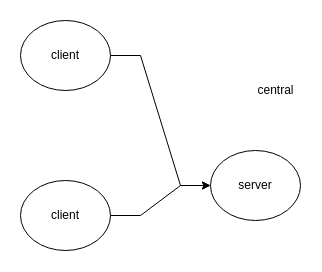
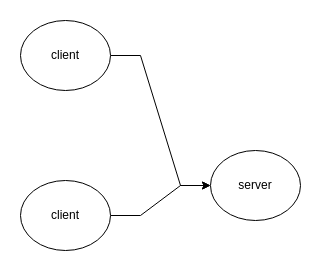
  <mxCell id="0" />
  <mxCell id="1" parent="0" />
  <mxCell id="2" value="server" style="ellipse;whiteSpace=wrap;html=1;" vertex="1" parent="1"><mxGeometry x="210" y="150" width="90" height="70" as="geometry" /></mxCell>
  <mxCell id="3" style="edgeStyle=entityRelationEdgeStyle;rounded=0;orthogonalLoop=1;jettySize=auto;html=1;exitX=1;exitY=0.5;exitDx=0;exitDy=0;entryX=0;entryY=0.5;entryDx=0;entryDy=0;" edge="1" parent="1" source="4" target="2"><mxGeometry relative="1" as="geometry" /></mxCell>
  <mxCell id="4" value="client" style="ellipse;whiteSpace=wrap;html=1;" vertex="1" parent="1"><mxGeometry x="20" y="20" width="90" height="70" as="geometry" /></mxCell>
  <mxCell id="5" style="edgeStyle=entityRelationEdgeStyle;rounded=0;orthogonalLoop=1;jettySize=auto;html=1;exitX=1;exitY=0.5;exitDx=0;exitDy=0;entryX=0;entryY=0.5;entryDx=0;entryDy=0;" edge="1" parent="1" source="6" target="2"><mxGeometry relative="1" as="geometry" /></mxCell>
  <mxCell id="6" value="client" style="ellipse;whiteSpace=wrap;html=1;" vertex="1" parent="1"><mxGeometry x="20" y="180" width="90" height="70" as="geometry" /></mxCell>
- <mxCell id="7" value="central" style="text;html=1;align=center;verticalAlign=middle;resizable=0;points=[];autosize=1;strokeColor=none;" vertex="1" parent="1"><mxGeometry x="250" y="80" width="50" height="20" as="geometry" /></mxCell>
